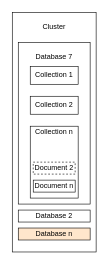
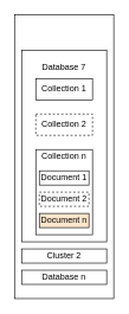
  <mxCell id="0" />
  <mxCell id="1" parent="0" />
  <mxCell id="2" value="" style="rounded=0;whiteSpace=wrap;html=1;" parent="1" vertex="1"><mxGeometry x="20" y="20" width="140" height="400" as="geometry" /></mxCell>
- <mxCell id="3" value="Cluster" style="text;html=1;strokeColor=none;fillColor=none;align=center;verticalAlign=middle;whiteSpace=wrap;rounded=0;" parent="1" vertex="1"><mxGeometry x="60" y="30" width="60" height="30" as="geometry" /></mxCell>
  <mxCell id="4" value="" style="rounded=0;whiteSpace=wrap;html=1;" vertex="1" parent="1"><mxGeometry x="30" y="70" width="120" height="270" as="geometry" /></mxCell>
  <mxCell id="5" value="Database 7" style="text;html=1;strokeColor=none;fillColor=none;align=center;verticalAlign=middle;whiteSpace=wrap;rounded=0;" vertex="1" parent="1"><mxGeometry x="55" y="80" width="70" height="30" as="geometry" /></mxCell>
  <mxCell id="6" value="Collection 1" style="rounded=0;whiteSpace=wrap;html=1;" parent="1" vertex="1"><mxGeometry x="50" y="110" width="80" height="30" as="geometry" /></mxCell>
- <mxCell id="7" value="Collection 2" style="rounded=0;whiteSpace=wrap;html=1;" parent="1" vertex="1"><mxGeometry x="50" y="160" width="80" height="30" as="geometry" /></mxCell>
+ <mxCell id="7" value="Collection 2" style="rounded=0;whiteSpace=wrap;html=1;dashed=1;" parent="1" vertex="1"><mxGeometry x="50" y="160" width="80" height="30" as="geometry" /></mxCell>
  <mxCell id="8" value="" style="rounded=0;whiteSpace=wrap;html=1;" parent="1" vertex="1"><mxGeometry x="50" y="210" width="80" height="120" as="geometry" /></mxCell>
  <mxCell id="9" value="Collection n" style="text;html=1;strokeColor=none;fillColor=none;align=center;verticalAlign=middle;whiteSpace=wrap;rounded=0;" parent="1" vertex="1"><mxGeometry x="55" y="210" width="70" height="20" as="geometry" /></mxCell>
+ <mxCell id="10" value="Document 1" style="rounded=0;whiteSpace=wrap;html=1;" parent="1" vertex="1"><mxGeometry x="55" y="240" width="70" height="20" as="geometry" /></mxCell>
  <mxCell id="11" value="Document 2" style="rounded=0;whiteSpace=wrap;html=1;dashed=1;" parent="1" vertex="1"><mxGeometry x="55" y="270" width="70" height="20" as="geometry" /></mxCell>
- <mxCell id="12" value="Document n" style="rounded=0;whiteSpace=wrap;html=1;" parent="1" vertex="1"><mxGeometry x="55" y="300" width="70" height="20" as="geometry" /></mxCell>
- <mxCell id="13" value="Database 2" style="rounded=0;whiteSpace=wrap;html=1;" vertex="1" parent="1"><mxGeometry x="30" y="350" width="120" height="20" as="geometry" /></mxCell>
- <mxCell id="14" value="Database n" style="rounded=0;whiteSpace=wrap;html=1;fillColor=#ffe6cc;" vertex="1" parent="1"><mxGeometry x="30" y="380" width="120" height="20" as="geometry" /></mxCell>
+ <mxCell id="12" value="Document n" style="rounded=0;whiteSpace=wrap;html=1;fillColor=#ffe6cc;" parent="1" vertex="1"><mxGeometry x="55" y="300" width="70" height="20" as="geometry" /></mxCell>
+ <mxCell id="13" value="Cluster 2" style="rounded=0;whiteSpace=wrap;html=1;" vertex="1" parent="1"><mxGeometry x="30" y="350" width="120" height="20" as="geometry" /></mxCell>
+ <mxCell id="14" value="Database n" style="rounded=0;whiteSpace=wrap;html=1;" vertex="1" parent="1"><mxGeometry x="30" y="380" width="120" height="20" as="geometry" /></mxCell>
